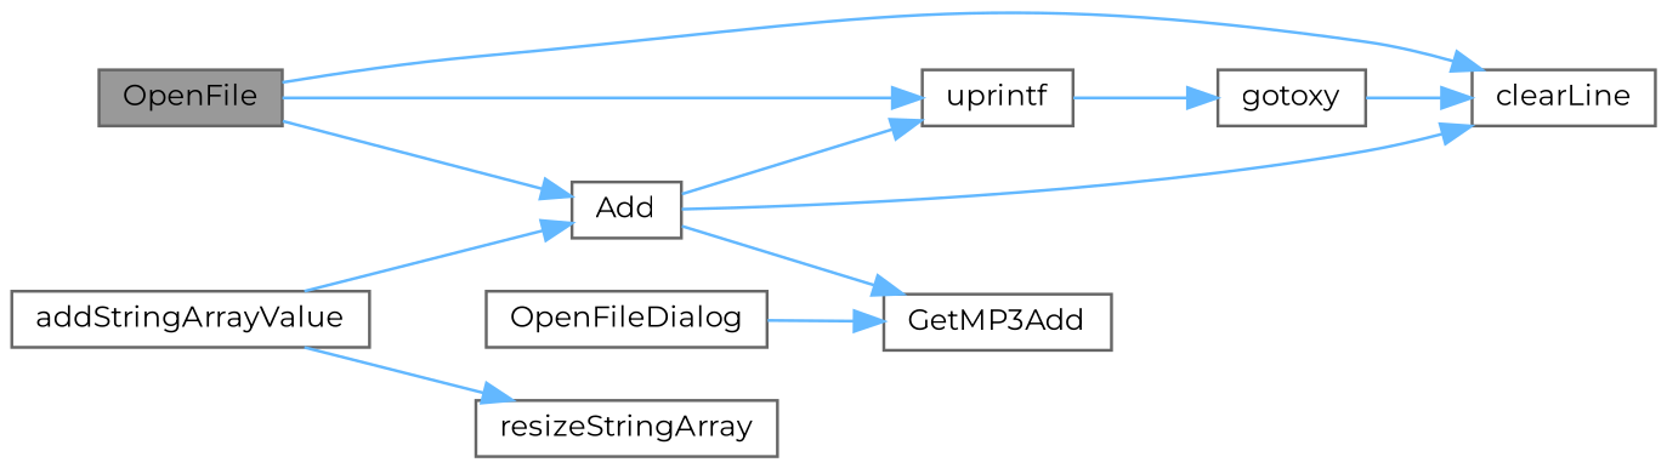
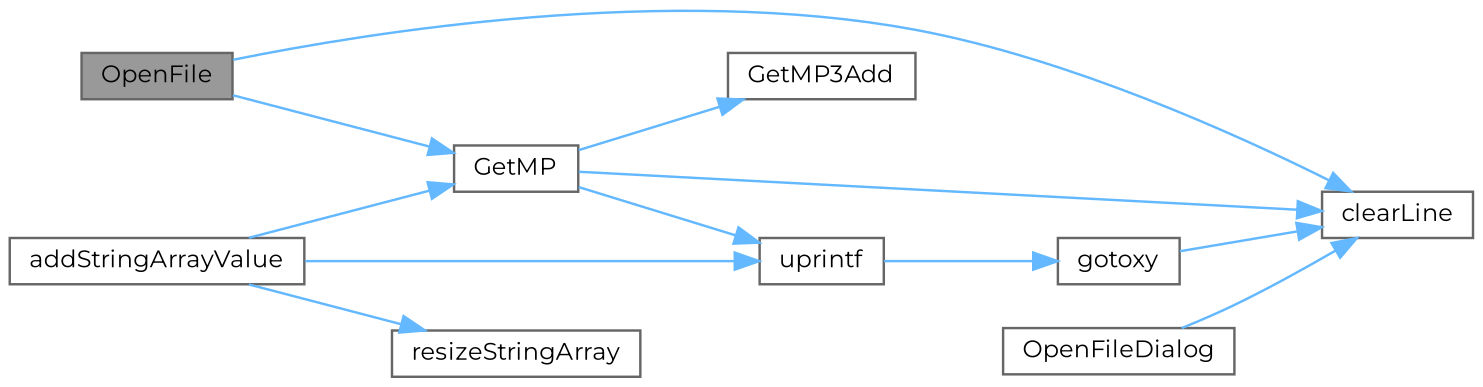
  digraph {
    fontname=Montserrat
    rankdir=LR
    node [color=grey40 fillcolor=white fontname=Montserrat fontsize=10 shape=box style=filled]
    edge [color=steelblue1 fontname=Montserrat fontsize=10 labelfontname=Helvetica labelfontsize=10 style=solid]
    n1 [color=gray40 fillcolor=grey60 fontcolor=black height=0.2 label=OpenFile width=0.4]
-   n2 [height=0.2 label=Add width=0.4]
+   n2 [height=0.2 label=GetMP width=0.4]
    n3 [height=0.2 label=clearLine width=0.4]
    n4 [height=0.2 label=uprintf width=0.4]
    n5 [height=0.2 label=GetMP3Add width=0.4]
    n6 [height=0.2 label=gotoxy width=0.4]
    n7 [height=0.2 label=OpenFileDialog width=0.4]
    n8 [height=0.2 label=addStringArrayValue width=0.4]
    n9 [height=0.2 label=resizeStringArray width=0.4]
    n1 -> n2
    n1 -> n3
-   n1 -> n4
+   n8 -> n4
    n2 -> n3
    n2 -> n4
    n2 -> n5
    n4 -> n6
    n6 -> n3
-   n7 -> n5
+   n7 -> n3
    n8 -> n2
    n8 -> n9
  }
